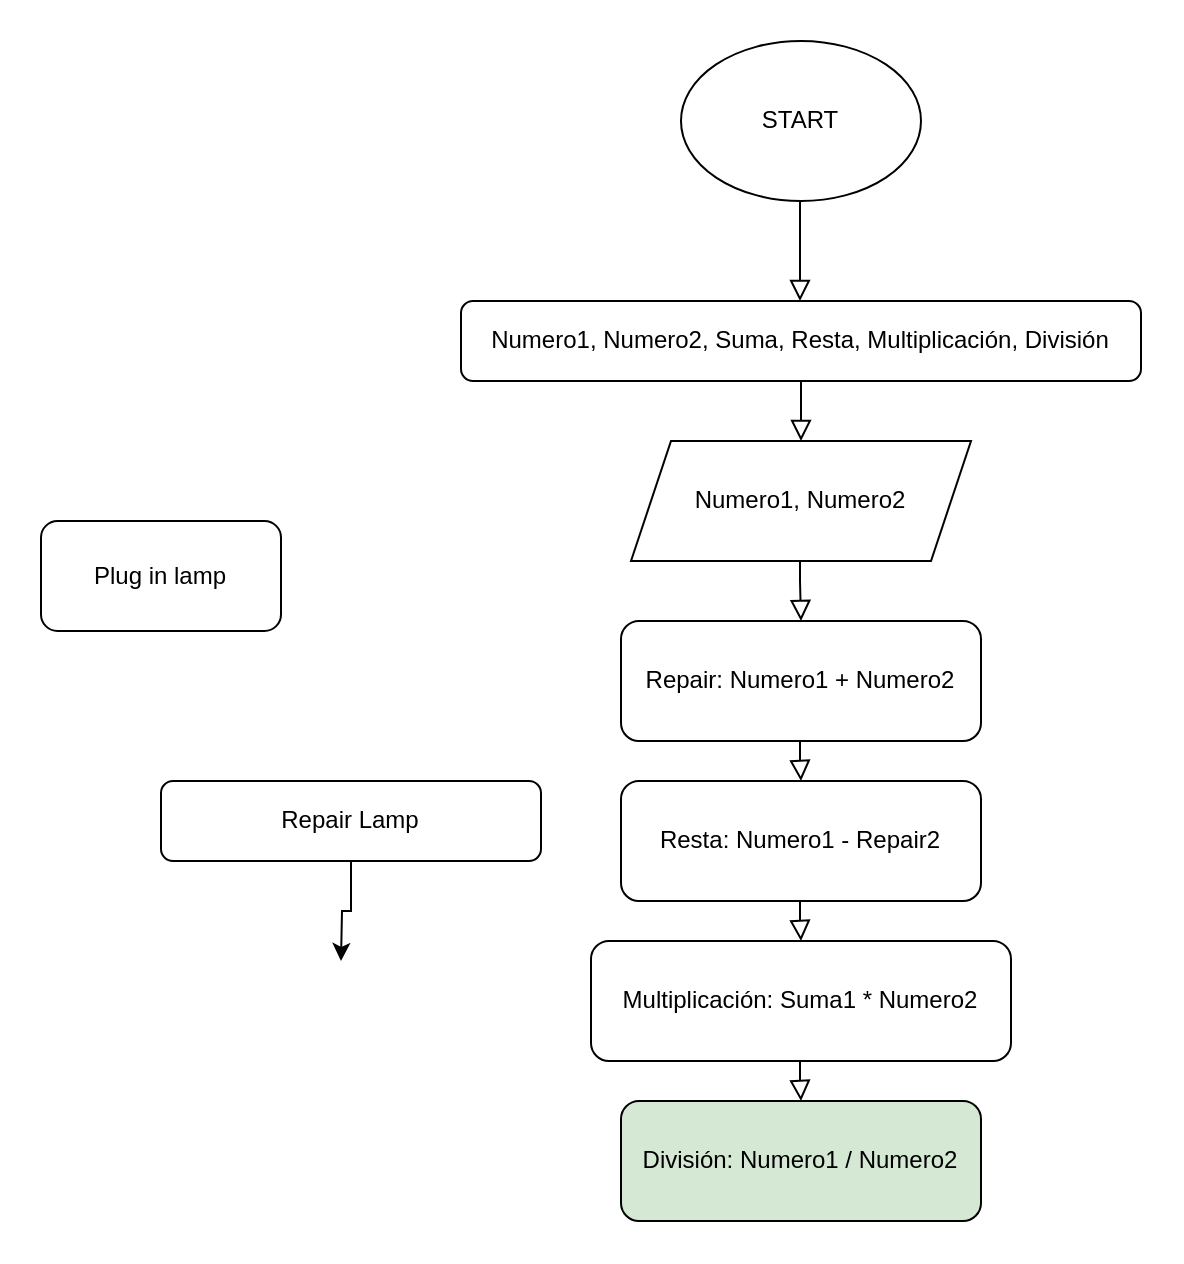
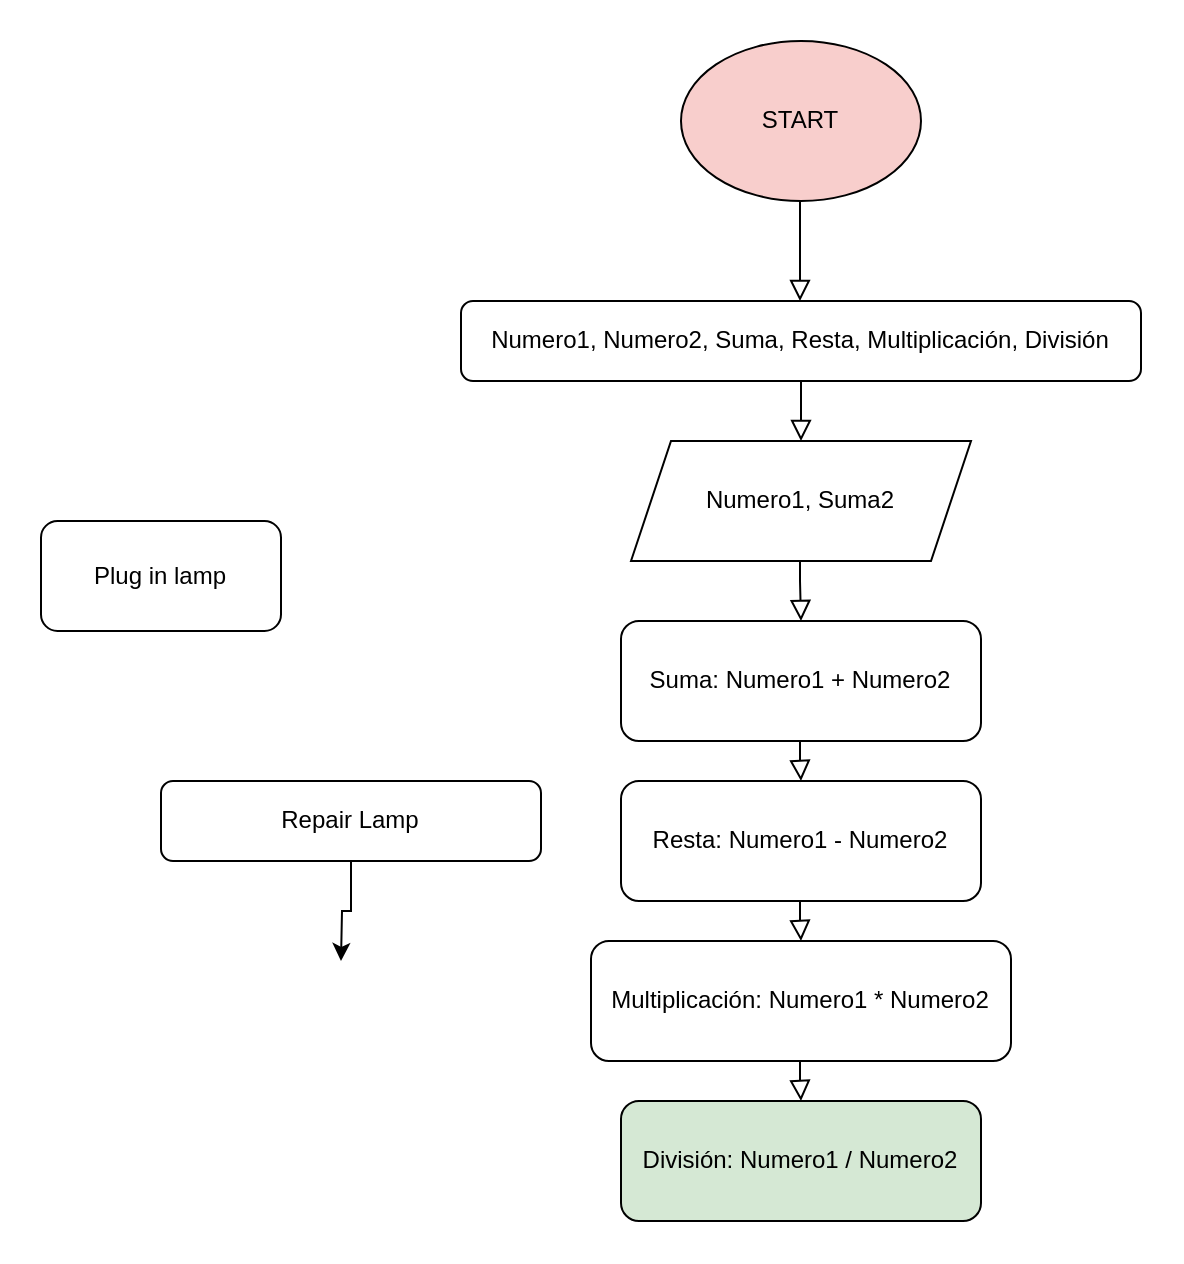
  <mxCell id="0" />
  <mxCell id="1" parent="0" />
  <mxCell id="2" value="" style="rounded=0;html=1;jettySize=auto;orthogonalLoop=1;fontSize=11;endArrow=block;endFill=0;endSize=8;strokeWidth=1;shadow=0;labelBackgroundColor=none;edgeStyle=orthogonalEdgeStyle;" parent="1" edge="1"><mxGeometry relative="1" as="geometry"><mxPoint x="399.5" y="100" as="sourcePoint" /><mxPoint x="399.5" y="150" as="targetPoint" /><Array as="points"><mxPoint x="399.5" y="110" /><mxPoint x="399.5" y="110" /></Array></mxGeometry></mxCell>
  <mxCell id="3" value="Numero1, Numero2, Suma, Resta, Multiplicación, División" style="rounded=1;whiteSpace=wrap;html=1;fontSize=12;glass=0;strokeWidth=1;shadow=0;" parent="1" vertex="1"><mxGeometry x="230" y="150" width="340" height="40" as="geometry" /></mxCell>
  <mxCell id="4" value="" style="rounded=0;html=1;jettySize=auto;orthogonalLoop=1;fontSize=11;endArrow=block;endFill=0;endSize=8;strokeWidth=1;shadow=0;labelBackgroundColor=none;edgeStyle=orthogonalEdgeStyle;exitX=0.5;exitY=1;exitDx=0;exitDy=0;" parent="1" source="3" target="9" edge="1"><mxGeometry y="20" relative="1" as="geometry"><mxPoint as="offset" /><mxPoint x="510" y="230" as="sourcePoint" /><mxPoint x="510" y="280" as="targetPoint" /></mxGeometry></mxCell>
  <mxCell id="5" value="Plug in lamp" style="rounded=1;whiteSpace=wrap;html=1;fontSize=12;glass=0;strokeWidth=1;shadow=0;" parent="1" vertex="1"><mxGeometry x="20" y="260" width="120" height="55" as="geometry" /></mxCell>
  <mxCell id="6" style="edgeStyle=orthogonalEdgeStyle;rounded=0;orthogonalLoop=1;jettySize=auto;html=1;" edge="1" parent="1" source="7"><mxGeometry relative="1" as="geometry"><mxPoint x="170" y="480" as="targetPoint" /></mxGeometry></mxCell>
  <mxCell id="7" value="Repair Lamp" style="rounded=1;whiteSpace=wrap;html=1;fontSize=12;glass=0;strokeWidth=1;shadow=0;" parent="1" vertex="1"><mxGeometry x="80" y="390" width="190" height="40" as="geometry" /></mxCell>
- <mxCell id="8" value="START" style="ellipse;whiteSpace=wrap;html=1;" vertex="1" parent="1"><mxGeometry x="340" y="20" width="120" height="80" as="geometry" /></mxCell>
- <mxCell id="9" value="Numero1, Numero2" style="shape=parallelogram;perimeter=parallelogramPerimeter;whiteSpace=wrap;html=1;fixedSize=1;" vertex="1" parent="1"><mxGeometry x="315" y="220" width="170" height="60" as="geometry" /></mxCell>
- <mxCell id="10" value="Repair: Numero1 + Numero2" style="rounded=1;whiteSpace=wrap;html=1;" vertex="1" parent="1"><mxGeometry x="310" y="310" width="180" height="60" as="geometry" /></mxCell>
- <mxCell id="11" value="Resta: Numero1 - Repair2" style="rounded=1;whiteSpace=wrap;html=1;" vertex="1" parent="1"><mxGeometry x="310" y="390" width="180" height="60" as="geometry" /></mxCell>
- <mxCell id="12" value="Multiplicación: Suma1 * Numero2" style="rounded=1;whiteSpace=wrap;html=1;" vertex="1" parent="1"><mxGeometry x="295" y="470" width="210" height="60" as="geometry" /></mxCell>
+ <mxCell id="8" value="START" style="ellipse;whiteSpace=wrap;html=1;fillColor=#f8cecc;" vertex="1" parent="1"><mxGeometry x="340" y="20" width="120" height="80" as="geometry" /></mxCell>
+ <mxCell id="9" value="Numero1, Suma2" style="shape=parallelogram;perimeter=parallelogramPerimeter;whiteSpace=wrap;html=1;fixedSize=1;" vertex="1" parent="1"><mxGeometry x="315" y="220" width="170" height="60" as="geometry" /></mxCell>
+ <mxCell id="10" value="Suma: Numero1 + Numero2" style="rounded=1;whiteSpace=wrap;html=1;" vertex="1" parent="1"><mxGeometry x="310" y="310" width="180" height="60" as="geometry" /></mxCell>
+ <mxCell id="11" value="Resta: Numero1 - Numero2" style="rounded=1;whiteSpace=wrap;html=1;" vertex="1" parent="1"><mxGeometry x="310" y="390" width="180" height="60" as="geometry" /></mxCell>
+ <mxCell id="12" value="Multiplicación: Numero1 * Numero2" style="rounded=1;whiteSpace=wrap;html=1;" vertex="1" parent="1"><mxGeometry x="295" y="470" width="210" height="60" as="geometry" /></mxCell>
  <mxCell id="13" value="División: Numero1 / Numero2" style="rounded=1;whiteSpace=wrap;html=1;fillColor=#d5e8d4;" vertex="1" parent="1"><mxGeometry x="310" y="550" width="180" height="60" as="geometry" /></mxCell>
  <mxCell id="14" value="" style="rounded=0;html=1;jettySize=auto;orthogonalLoop=1;fontSize=11;endArrow=block;endFill=0;endSize=8;strokeWidth=1;shadow=0;labelBackgroundColor=none;edgeStyle=orthogonalEdgeStyle;" edge="1" parent="1"><mxGeometry relative="1" as="geometry"><mxPoint x="399.5" y="280" as="sourcePoint" /><mxPoint x="400" y="310" as="targetPoint" /><Array as="points"><mxPoint x="399.5" y="290" /><mxPoint x="399.5" y="290" /></Array></mxGeometry></mxCell>
  <mxCell id="15" value="" style="rounded=0;html=1;jettySize=auto;orthogonalLoop=1;fontSize=11;endArrow=block;endFill=0;endSize=8;strokeWidth=1;shadow=0;labelBackgroundColor=none;edgeStyle=orthogonalEdgeStyle;" edge="1" parent="1"><mxGeometry relative="1" as="geometry"><mxPoint x="399.5" y="370" as="sourcePoint" /><mxPoint x="400" y="390" as="targetPoint" /><Array as="points"><mxPoint x="399.5" y="380" /><mxPoint x="399.5" y="380" /></Array></mxGeometry></mxCell>
  <mxCell id="16" value="" style="rounded=0;html=1;jettySize=auto;orthogonalLoop=1;fontSize=11;endArrow=block;endFill=0;endSize=8;strokeWidth=1;shadow=0;labelBackgroundColor=none;edgeStyle=orthogonalEdgeStyle;" edge="1" parent="1"><mxGeometry relative="1" as="geometry"><mxPoint x="399.5" y="450" as="sourcePoint" /><mxPoint x="400" y="470" as="targetPoint" /><Array as="points"><mxPoint x="399.5" y="460" /><mxPoint x="399.5" y="460" /></Array></mxGeometry></mxCell>
  <mxCell id="17" value="" style="rounded=0;html=1;jettySize=auto;orthogonalLoop=1;fontSize=11;endArrow=block;endFill=0;endSize=8;strokeWidth=1;shadow=0;labelBackgroundColor=none;edgeStyle=orthogonalEdgeStyle;" edge="1" parent="1"><mxGeometry relative="1" as="geometry"><mxPoint x="399.5" y="530" as="sourcePoint" /><mxPoint x="400" y="550" as="targetPoint" /><Array as="points"><mxPoint x="399.5" y="540" /><mxPoint x="399.5" y="540" /></Array></mxGeometry></mxCell>
